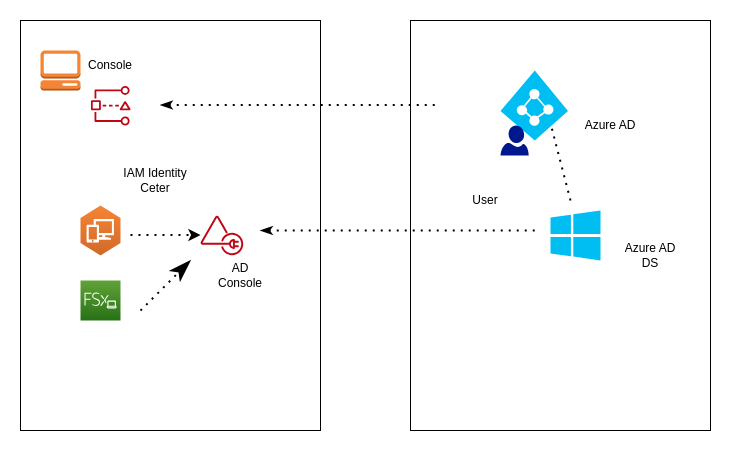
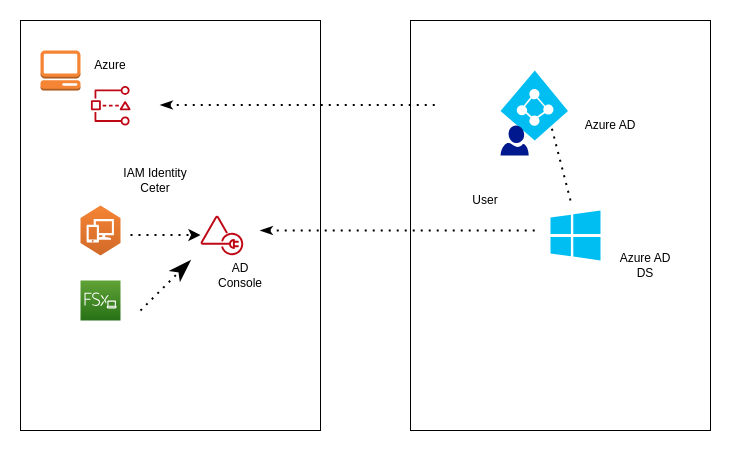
  <mxCell id="0" />
  <mxCell id="1" parent="0" />
  <mxCell id="2" value="" style="verticalLabelPosition=bottom;html=1;verticalAlign=top;align=center;strokeColor=none;fillColor=#00BEF2;shape=mxgraph.azure.azure_active_directory;" parent="1" vertex="1"><mxGeometry x="500" y="70" width="67.5" height="70" as="geometry" /></mxCell>
  <mxCell id="3" value="" style="verticalLabelPosition=bottom;html=1;verticalAlign=top;align=center;strokeColor=none;fillColor=#00BEF2;shape=mxgraph.azure.azure_instance;" parent="1" vertex="1"><mxGeometry x="550" y="210" width="50" height="50" as="geometry" /></mxCell>
  <mxCell id="4" value="" style="sketch=0;outlineConnect=0;fontColor=#232F3E;gradientColor=none;fillColor=#BF0816;strokeColor=none;dashed=0;verticalLabelPosition=bottom;verticalAlign=top;align=center;html=1;fontSize=12;fontStyle=0;aspect=fixed;pointerEvents=1;shape=mxgraph.aws4.access_analyzer;" parent="1" vertex="1"><mxGeometry x="90" y="85" width="40.52" height="40" as="geometry" /></mxCell>
  <mxCell id="5" value="" style="outlineConnect=0;dashed=0;verticalLabelPosition=bottom;verticalAlign=top;align=center;html=1;shape=mxgraph.aws3.management_console;fillColor=#F58534;gradientColor=none;" parent="1" vertex="1"><mxGeometry x="40" y="50" width="40" height="40" as="geometry" /></mxCell>
  <mxCell id="6" value="" style="sketch=0;outlineConnect=0;fontColor=#232F3E;gradientColor=none;fillColor=#BF0816;strokeColor=none;dashed=0;verticalLabelPosition=bottom;verticalAlign=top;align=center;html=1;fontSize=12;fontStyle=0;aspect=fixed;pointerEvents=1;shape=mxgraph.aws4.ad_connector;" parent="1" vertex="1"><mxGeometry x="200" y="215" width="42.74" height="40" as="geometry" /></mxCell>
  <mxCell id="7" value="" style="outlineConnect=0;dashed=0;verticalLabelPosition=bottom;verticalAlign=top;align=center;html=1;shape=mxgraph.aws3.workspaces;fillColor=#D16A28;gradientColor=#F58435;gradientDirection=north;" parent="1" vertex="1"><mxGeometry x="80" y="205" width="40" height="50" as="geometry" /></mxCell>
  <mxCell id="8" value="" style="sketch=0;points=[[0,0,0],[0.25,0,0],[0.5,0,0],[0.75,0,0],[1,0,0],[0,1,0],[0.25,1,0],[0.5,1,0],[0.75,1,0],[1,1,0],[0,0.25,0],[0,0.5,0],[0,0.75,0],[1,0.25,0],[1,0.5,0],[1,0.75,0]];outlineConnect=0;fontColor=#232F3E;gradientColor=#60A337;gradientDirection=north;fillColor=#277116;strokeColor=#ffffff;dashed=0;verticalLabelPosition=bottom;verticalAlign=top;align=center;html=1;fontSize=12;fontStyle=0;aspect=fixed;shape=mxgraph.aws4.resourceIcon;resIcon=mxgraph.aws4.fsx_for_windows_file_server;" parent="1" vertex="1"><mxGeometry x="80" y="280" width="40" height="40" as="geometry" /></mxCell>
  <mxCell id="9" value="" style="endArrow=none;dashed=1;html=1;dashPattern=1 3;strokeWidth=2;rounded=0;endFill=0;startArrow=classicThin;startFill=1;" parent="1" edge="1"><mxGeometry width="50" height="50" relative="1" as="geometry"><mxPoint x="260" y="230" as="sourcePoint" /><mxPoint x="540" y="230" as="targetPoint" /></mxGeometry></mxCell>
  <mxCell id="10" value="" style="endArrow=none;dashed=1;html=1;dashPattern=1 3;strokeWidth=2;rounded=0;entryX=0.75;entryY=0.79;entryDx=0;entryDy=0;entryPerimeter=0;" parent="1" target="2" edge="1"><mxGeometry width="50" height="50" relative="1" as="geometry"><mxPoint x="570" y="200" as="sourcePoint" /><mxPoint x="620" y="150" as="targetPoint" /></mxGeometry></mxCell>
  <mxCell id="11" value="" style="rounded=0;whiteSpace=wrap;html=1;fillColor=none;" parent="1" vertex="1"><mxGeometry x="20" y="20" width="300" height="410" as="geometry" /></mxCell>
  <mxCell id="12" value="" style="rounded=0;whiteSpace=wrap;html=1;fillColor=none;" parent="1" vertex="1"><mxGeometry x="410" y="20" width="300" height="410" as="geometry" /></mxCell>
  <mxCell id="13" value="" style="endArrow=classic;dashed=1;html=1;dashPattern=1 3;strokeWidth=2;rounded=0;endFill=1;" parent="1" edge="1"><mxGeometry width="50" height="50" relative="1" as="geometry"><mxPoint x="130" y="234.5" as="sourcePoint" /><mxPoint x="200" y="234.5" as="targetPoint" /><Array as="points"><mxPoint x="150" y="234.5" /></Array></mxGeometry></mxCell>
  <mxCell id="14" value="" style="endArrow=classicThin;dashed=1;html=1;dashPattern=1 3;strokeWidth=2;rounded=0;endSize=16;startArrow=none;startFill=0;endFill=1;" parent="1" edge="1"><mxGeometry width="50" height="50" relative="1" as="geometry"><mxPoint x="140" y="310" as="sourcePoint" /><mxPoint x="190" y="260" as="targetPoint" /></mxGeometry></mxCell>
  <mxCell id="15" value="" style="endArrow=none;dashed=1;html=1;dashPattern=1 3;strokeWidth=2;rounded=0;startArrow=classicThin;startFill=1;" parent="1" edge="1"><mxGeometry width="50" height="50" relative="1" as="geometry"><mxPoint x="160" y="104.5" as="sourcePoint" /><mxPoint x="440" y="104.5" as="targetPoint" /></mxGeometry></mxCell>
  <mxCell id="16" value="" style="sketch=0;aspect=fixed;pointerEvents=1;shadow=0;dashed=0;html=1;strokeColor=none;labelPosition=center;verticalLabelPosition=bottom;verticalAlign=top;align=center;fillColor=#00188D;shape=mxgraph.azure.user" parent="1" vertex="1"><mxGeometry x="500" y="125" width="28.2" height="30" as="geometry" /></mxCell>
  <mxCell id="17" value="Azure AD" style="text;strokeColor=none;align=center;fillColor=none;html=1;verticalAlign=middle;whiteSpace=wrap;rounded=0;" parent="1" vertex="1"><mxGeometry x="580" y="110" width="60" height="30" as="geometry" /></mxCell>
- <mxCell id="18" value="Azure AD DS" style="text;strokeColor=none;align=center;fillColor=none;html=1;verticalAlign=middle;whiteSpace=wrap;rounded=0;" parent="1" vertex="1"><mxGeometry x="620" y="240" width="60" height="30" as="geometry" /></mxCell>
+ <mxCell id="18" value="Azure AD DS" style="text;strokeColor=none;align=center;fillColor=none;html=1;verticalAlign=middle;whiteSpace=wrap;rounded=0;" parent="1" vertex="1"><mxGeometry x="615" y="250" width="60" height="30" as="geometry" /></mxCell>
  <mxCell id="19" value="AD Console" style="text;strokeColor=none;align=center;fillColor=none;html=1;verticalAlign=middle;whiteSpace=wrap;rounded=0;" parent="1" vertex="1"><mxGeometry x="210" y="260" width="60" height="30" as="geometry" /></mxCell>
  <mxCell id="20" value="IAM Identity Ceter" style="text;strokeColor=none;align=center;fillColor=none;html=1;verticalAlign=middle;whiteSpace=wrap;rounded=0;" parent="1" vertex="1"><mxGeometry x="120" y="165" width="70" height="30" as="geometry" /></mxCell>
  <mxCell id="21" value="User" style="text;strokeColor=none;align=center;fillColor=none;html=1;verticalAlign=middle;whiteSpace=wrap;rounded=0;" parent="1" vertex="1"><mxGeometry x="455" y="185" width="60" height="30" as="geometry" /></mxCell>
- <mxCell id="22" value="Console&lt;br&gt;" style="text;strokeColor=none;align=center;fillColor=none;html=1;verticalAlign=middle;whiteSpace=wrap;rounded=0;" parent="1" vertex="1"><mxGeometry x="80" y="50" width="60" height="30" as="geometry" /></mxCell>
+ <mxCell id="22" value="Azure&lt;br&gt;" style="text;strokeColor=none;align=center;fillColor=none;html=1;verticalAlign=middle;whiteSpace=wrap;rounded=0;" parent="1" vertex="1"><mxGeometry x="80" y="50" width="60" height="30" as="geometry" /></mxCell>
